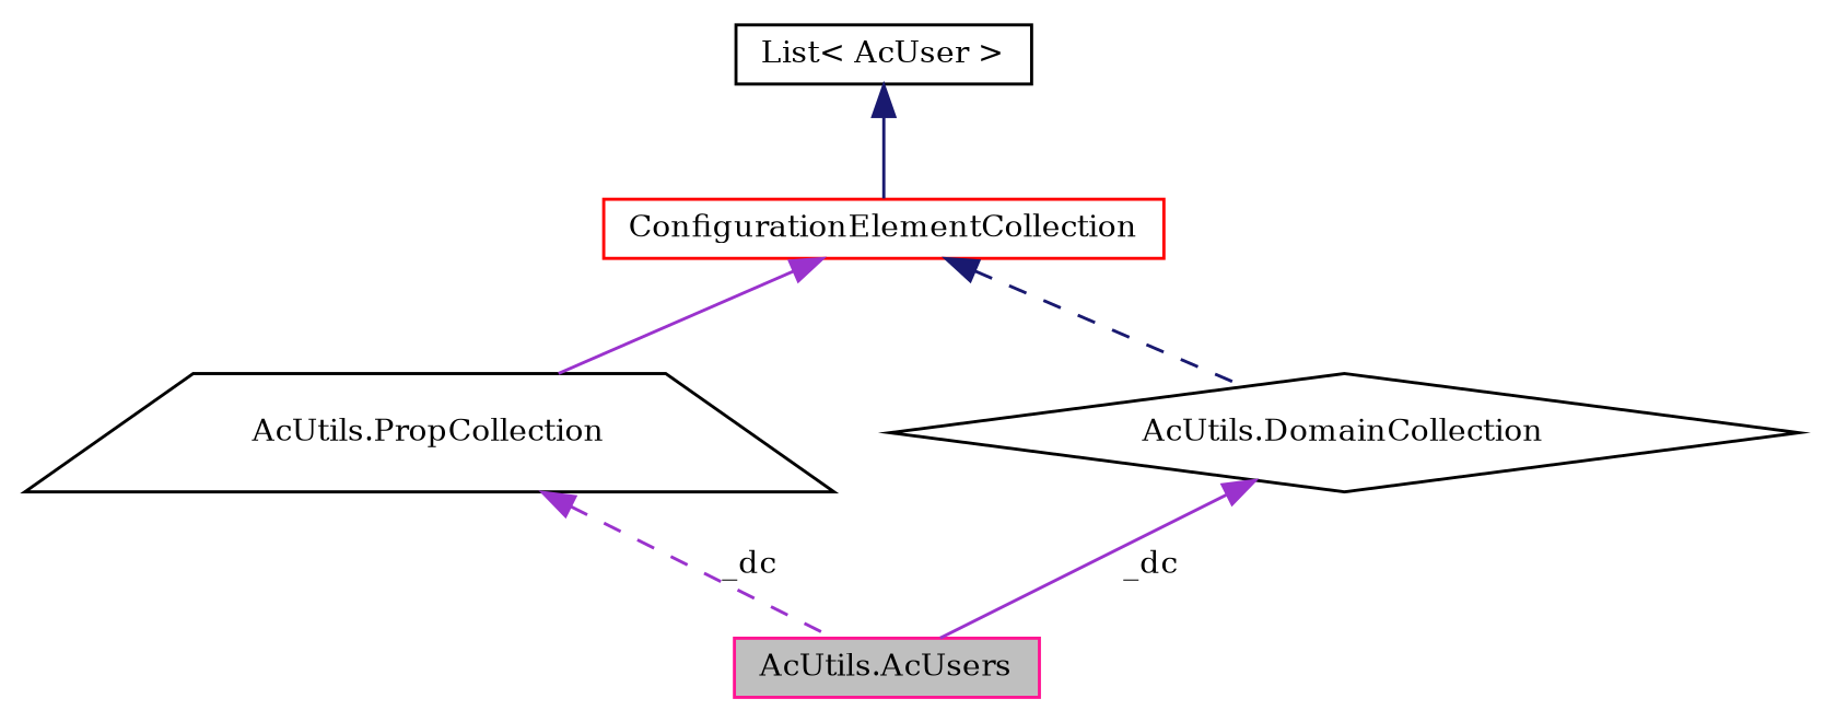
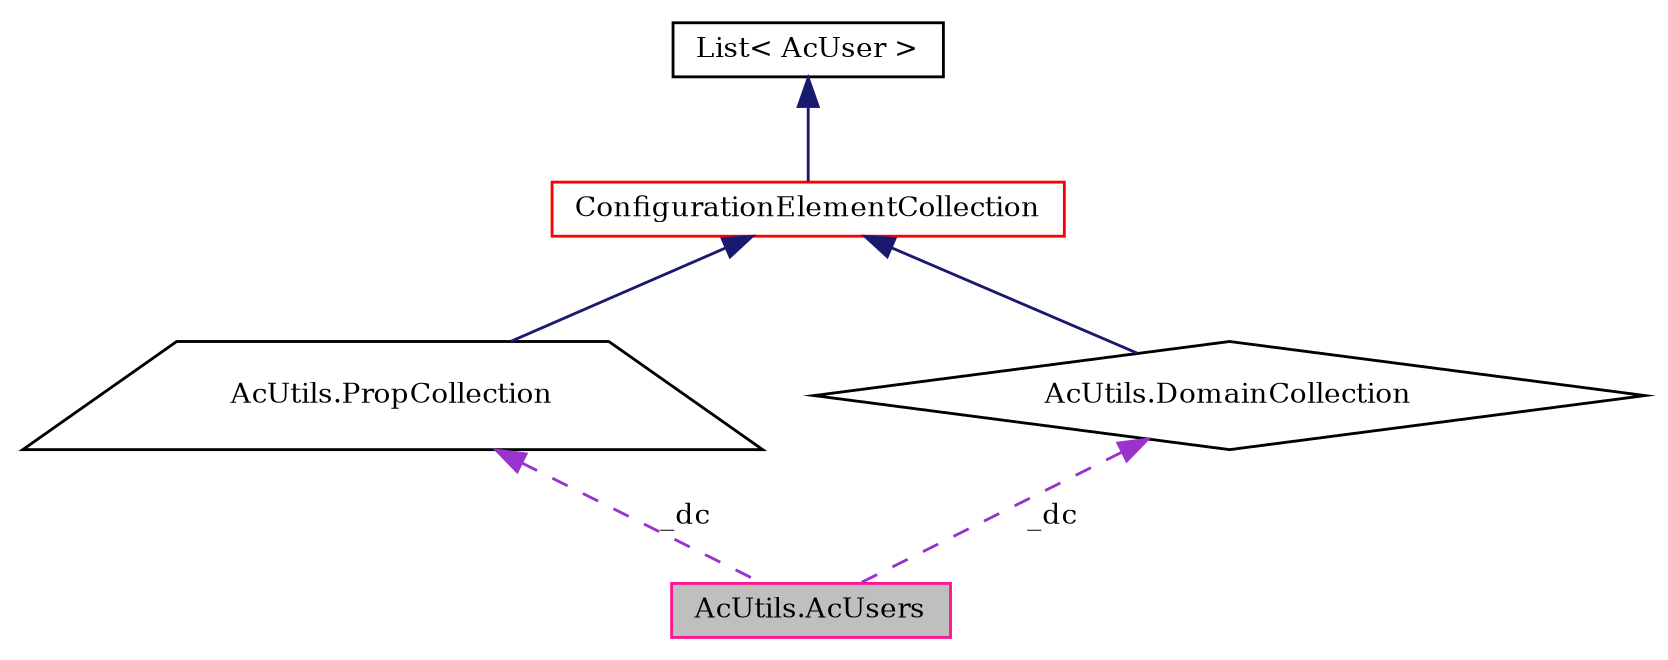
  digraph {
    fontname="DejaVu Serif"
    node [color=black fillcolor=white fontname="DejaVu Serif" fontsize=10 shape=box style=filled]
    edge [color=midnightblue dir=back fontname="DejaVu Serif" fontsize=10 labelfontname=Helvetica labelfontsize=10 style=solid]
    n1 [color=deeppink fillcolor=grey75 fontcolor=black height=0.2 label="AcUtils.AcUsers" width=0.4]
    n2 [height=0.2 label="List\< AcUser \>" width=0.4]
    n3 [color=red height=0.2 label=ConfigurationElementCollection width=0.4]
    n4 [height=0.2 label="AcUtils.PropCollection" shape=trapezium width=0.4]
    n5 [height=0.2 label="AcUtils.DomainCollection" shape=diamond width=0.4]
    n2 -> n3
-   n3 -> n4 [color=darkorchid3]
-   n3 -> n5 [style=dashed]
+   n3 -> n4
+   n3 -> n5
    n4 -> n1 [color=darkorchid3 label=" _dc" style=dashed]
-   n5 -> n1 [color=darkorchid3 label=" _dc"]
+   n5 -> n1 [color=darkorchid3 label=" _dc" style=dashed]
  }
